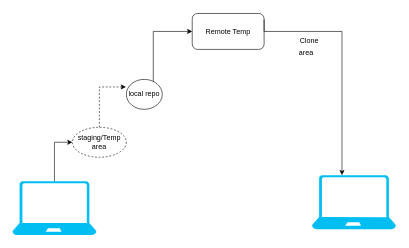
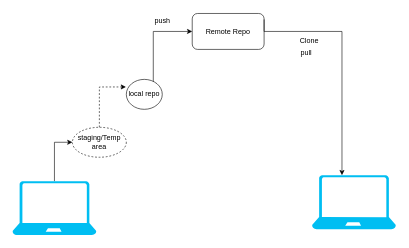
  <mxCell id="0" />
  <mxCell id="1" parent="0" />
- <mxCell id="2" value="Remote Temp" style="rounded=1;whiteSpace=wrap;html=1;" vertex="1" parent="1"><mxGeometry x="320" y="22" width="120" height="60" as="geometry" /></mxCell>
+ <mxCell id="2" value="Remote Repo" style="rounded=1;whiteSpace=wrap;html=1;" vertex="1" parent="1"><mxGeometry x="320" y="22" width="120" height="60" as="geometry" /></mxCell>
  <mxCell id="3" style="edgeStyle=orthogonalEdgeStyle;rounded=0;orthogonalLoop=1;jettySize=auto;html=1;exitX=0.5;exitY=1;exitDx=0;exitDy=0;" edge="1" parent="1" source="2" target="2"><mxGeometry relative="1" as="geometry" /></mxCell>
  <mxCell id="4" style="edgeStyle=orthogonalEdgeStyle;rounded=0;orthogonalLoop=1;jettySize=auto;html=1;entryX=0;entryY=0.5;entryDx=0;entryDy=0;" edge="1" parent="1" source="5" target="6"><mxGeometry relative="1" as="geometry" /></mxCell>
  <mxCell id="5" value="" style="verticalLabelPosition=bottom;html=1;verticalAlign=top;align=center;strokeColor=none;fillColor=#00BEF2;shape=mxgraph.azure.laptop;pointerEvents=1;" vertex="1" parent="1"><mxGeometry x="20" y="302" width="140" height="90" as="geometry" /></mxCell>
  <mxCell id="6" value="staging/Temp area" style="ellipse;whiteSpace=wrap;html=1;dashed=1;" vertex="1" parent="1"><mxGeometry x="120" y="212" width="90" height="50" as="geometry" /></mxCell>
  <mxCell id="7" style="edgeStyle=orthogonalEdgeStyle;rounded=0;orthogonalLoop=1;jettySize=auto;html=1;" edge="1" parent="1"><mxGeometry relative="1" as="geometry"><mxPoint x="255" y="147" as="sourcePoint" /><mxPoint x="320" y="52" as="targetPoint" /><Array as="points"><mxPoint x="255" y="52" /></Array></mxGeometry></mxCell>
  <mxCell id="8" value="local repo" style="ellipse;whiteSpace=wrap;html=1;" vertex="1" parent="1"><mxGeometry x="210" y="132" width="60" height="50" as="geometry" /></mxCell>
  <mxCell id="9" style="edgeStyle=orthogonalEdgeStyle;rounded=0;orthogonalLoop=1;jettySize=auto;html=1;entryX=-0.011;entryY=0.253;entryDx=0;entryDy=0;entryPerimeter=0;dashed=1;" edge="1" parent="1" source="6" target="8"><mxGeometry relative="1" as="geometry" /></mxCell>
  <mxCell id="10" value="" style="verticalLabelPosition=bottom;html=1;verticalAlign=top;align=center;strokeColor=none;fillColor=#00BEF2;shape=mxgraph.azure.laptop;pointerEvents=1;" vertex="1" parent="1"><mxGeometry x="520" y="292" width="140" height="90" as="geometry" /></mxCell>
  <mxCell id="11" style="edgeStyle=orthogonalEdgeStyle;rounded=0;orthogonalLoop=1;jettySize=auto;html=1;exitX=1;exitY=0.5;exitDx=0;exitDy=0;entryX=0.5;entryY=0;entryDx=0;entryDy=0;entryPerimeter=0;" edge="1" parent="1"><mxGeometry relative="1" as="geometry"><mxPoint x="440" y="32" as="sourcePoint" /><mxPoint x="570" y="292" as="targetPoint" /><Array as="points"><mxPoint x="440" y="52" /><mxPoint x="570" y="52" /></Array></mxGeometry></mxCell>
  <mxCell id="12" value="Clone" style="text;html=1;align=center;verticalAlign=middle;resizable=0;points=[];autosize=1;strokeColor=none;fillColor=none;" vertex="1" parent="1"><mxGeometry x="490" y="52" width="50" height="30" as="geometry" /></mxCell>
- <mxCell id="13" value="area" style="text;html=1;align=center;verticalAlign=middle;resizable=0;points=[];autosize=1;strokeColor=none;fillColor=none;" vertex="1" parent="1"><mxGeometry x="490" y="72" width="40" height="30" as="geometry" /></mxCell>
+ <mxCell id="13" value="pull" style="text;html=1;align=center;verticalAlign=middle;resizable=0;points=[];autosize=1;strokeColor=none;fillColor=none;" vertex="1" parent="1"><mxGeometry x="490" y="72" width="40" height="30" as="geometry" /></mxCell>
+ <mxCell id="14" value="push" style="text;html=1;align=center;verticalAlign=middle;resizable=0;points=[];autosize=1;strokeColor=none;fillColor=none;" vertex="1" parent="1"><mxGeometry x="245" y="20" width="50" height="30" as="geometry" /></mxCell>
